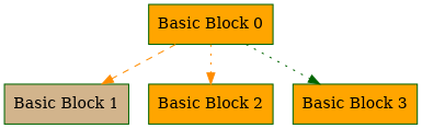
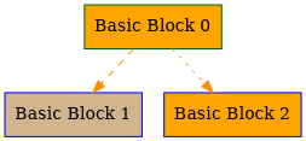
  digraph {
    fontname="DejaVu Serif"
    node [color=darkgreen fillcolor=orange fontname="DejaVu Serif" shape=box style=filled]
    edge [color=darkorange fontname="DejaVu Serif" style=dotted]
    "Basic Block 0"
-   "Basic Block 1" [fillcolor=tan]
-   "Basic Block 2"
-   "Basic Block 3"
+   "Basic Block 1" [color=blue fillcolor=tan]
+   "Basic Block 2" [color=blue]
    "Basic Block 0" -> "Basic Block 1" [style=dashed]
    "Basic Block 0" -> "Basic Block 2"
-   "Basic Block 0" -> "Basic Block 3" [color=darkgreen]
  }
